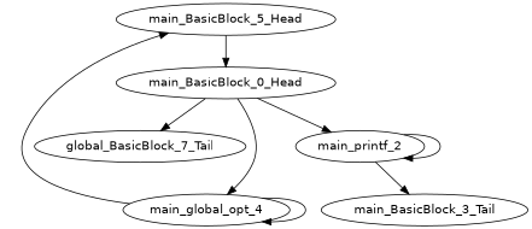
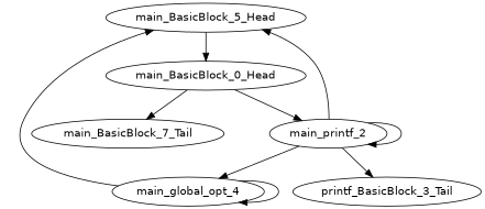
  digraph {
    fontname="DejaVu Sans"
    node [fontname="DejaVu Sans"]
    edge [fontname="DejaVu Sans"]
    main_BasicBlock_5_Head
    main_BasicBlock_0_Head
    main_global_opt_4
    main_printf_2
-   main_BasicBlock_3_Tail
-   main_BasicBlock_7_Tail [label=global_BasicBlock_7_Tail]
+   main_BasicBlock_3_Tail [label=printf_BasicBlock_3_Tail]
+   main_BasicBlock_7_Tail
    main_BasicBlock_5_Head -> main_BasicBlock_0_Head
    main_BasicBlock_0_Head -> main_printf_2
    main_BasicBlock_0_Head -> main_BasicBlock_7_Tail
    main_global_opt_4 -> main_BasicBlock_5_Head
    main_global_opt_4 -> main_global_opt_4
-   main_BasicBlock_0_Head -> main_global_opt_4
+   main_printf_2 -> main_BasicBlock_5_Head
+   main_printf_2 -> main_global_opt_4
    main_printf_2 -> main_printf_2
    main_printf_2 -> main_BasicBlock_3_Tail
  }
